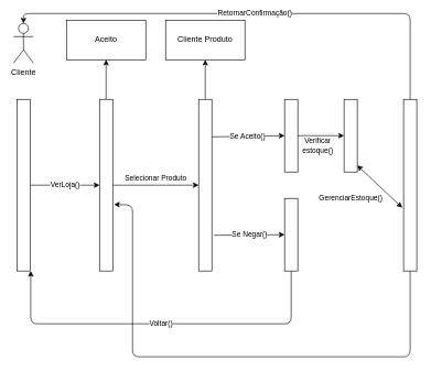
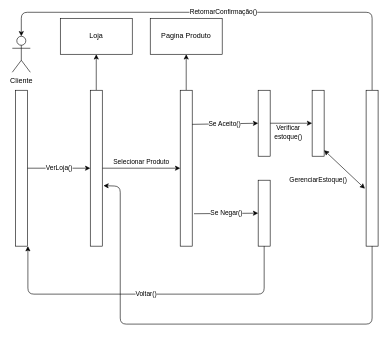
  <mxCell id="0" />
  <mxCell id="1" parent="0" />
- <mxCell id="2" value="Cliente" style="shape=umlActor;verticalLabelPosition=bottom;verticalAlign=top;html=1;outlineConnect=0;" vertex="1" parent="1"><mxGeometry x="20" y="35" width="30" height="60" as="geometry" /></mxCell>
+ <mxCell id="2" value="Cliente" style="shape=umlActor;verticalLabelPosition=bottom;verticalAlign=top;html=1;outlineConnect=0;" vertex="1" parent="1"><mxGeometry x="20" y="60" width="30" height="60" as="geometry" /></mxCell>
  <mxCell id="3" value="VerLoja()" style="edgeStyle=none;html=1;entryX=0;entryY=0.5;entryDx=0;entryDy=0;" edge="1" parent="1" source="4" target="7"><mxGeometry relative="1" as="geometry" /></mxCell>
  <mxCell id="4" value="" style="rounded=0;whiteSpace=wrap;html=1;" vertex="1" parent="1"><mxGeometry x="25" y="150" width="20" height="260" as="geometry" /></mxCell>
  <mxCell id="5" value="Selecionar Produto" style="edgeStyle=none;html=1;entryX=0;entryY=0.5;entryDx=0;entryDy=0;" edge="1" parent="1" source="7" target="11"><mxGeometry y="10" relative="1" as="geometry"><mxPoint as="offset" /></mxGeometry></mxCell>
  <mxCell id="6" style="edgeStyle=none;html=1;" edge="1" parent="1" source="7" target="14"><mxGeometry relative="1" as="geometry" /></mxCell>
  <mxCell id="7" value="" style="rounded=0;whiteSpace=wrap;html=1;" vertex="1" parent="1"><mxGeometry x="150" y="150" width="20" height="260" as="geometry" /></mxCell>
  <mxCell id="8" style="edgeStyle=none;html=1;" edge="1" parent="1" source="11" target="15"><mxGeometry relative="1" as="geometry" /></mxCell>
  <mxCell id="9" value="Se Aceito()" style="edgeStyle=none;html=1;entryX=0;entryY=0.5;entryDx=0;entryDy=0;exitX=0.85;exitY=0.219;exitDx=0;exitDy=0;exitPerimeter=0;" edge="1" parent="1" source="11" target="13"><mxGeometry relative="1" as="geometry" /></mxCell>
  <mxCell id="10" value="Se Negar()" style="edgeStyle=none;html=1;entryX=0;entryY=0.5;entryDx=0;entryDy=0;exitX=1.15;exitY=0.792;exitDx=0;exitDy=0;exitPerimeter=0;" edge="1" parent="1" source="11" target="16"><mxGeometry relative="1" as="geometry" /></mxCell>
  <mxCell id="11" value="" style="rounded=0;whiteSpace=wrap;html=1;" vertex="1" parent="1"><mxGeometry x="300" y="150" width="20" height="260" as="geometry" /></mxCell>
  <mxCell id="12" value="Verificar&lt;div&gt;estoque()&lt;/div&gt;" style="edgeStyle=none;html=1;entryX=0;entryY=0.5;entryDx=0;entryDy=0;" edge="1" parent="1" source="13" target="18"><mxGeometry x="-0.143" y="-15" relative="1" as="geometry"><mxPoint as="offset" /></mxGeometry></mxCell>
  <mxCell id="13" value="" style="rounded=0;whiteSpace=wrap;html=1;" vertex="1" parent="1"><mxGeometry x="430" y="150" width="20" height="110" as="geometry" /></mxCell>
- <mxCell id="14" value="Aceito" style="rounded=0;whiteSpace=wrap;html=1;" vertex="1" parent="1"><mxGeometry x="100" y="30" width="120" height="60" as="geometry" /></mxCell>
- <mxCell id="15" value="Cliente Produto" style="rounded=0;whiteSpace=wrap;html=1;" vertex="1" parent="1"><mxGeometry x="250" y="30" width="120" height="60" as="geometry" /></mxCell>
+ <mxCell id="14" value="Loja" style="rounded=0;whiteSpace=wrap;html=1;" vertex="1" parent="1"><mxGeometry x="100" y="30" width="120" height="60" as="geometry" /></mxCell>
+ <mxCell id="15" value="Pagina Produto" style="rounded=0;whiteSpace=wrap;html=1;" vertex="1" parent="1"><mxGeometry x="250" y="30" width="120" height="60" as="geometry" /></mxCell>
  <mxCell id="16" value="" style="rounded=0;whiteSpace=wrap;html=1;" vertex="1" parent="1"><mxGeometry x="430" y="300" width="20" height="110" as="geometry" /></mxCell>
  <mxCell id="17" value="Voltar()" style="edgeStyle=none;html=1;" edge="1" parent="1" source="16"><mxGeometry relative="1" as="geometry"><mxPoint x="46" y="410" as="targetPoint" /><Array as="points"><mxPoint x="440" y="490" /><mxPoint x="46" y="490" /></Array></mxGeometry></mxCell>
  <mxCell id="18" value="" style="rounded=0;whiteSpace=wrap;html=1;" vertex="1" parent="1"><mxGeometry x="520" y="150" width="20" height="110" as="geometry" /></mxCell>
  <mxCell id="19" value="RetornarConfirmação()" style="edgeStyle=none;html=1;" edge="1" parent="1" source="20" target="2"><mxGeometry relative="1" as="geometry"><Array as="points"><mxPoint x="620" y="20" /><mxPoint x="35" y="20" /></Array></mxGeometry></mxCell>
  <mxCell id="20" value="" style="rounded=0;whiteSpace=wrap;html=1;" vertex="1" parent="1"><mxGeometry x="610" y="150" width="20" height="260" as="geometry" /></mxCell>
  <mxCell id="21" value="" style="endArrow=classic;startArrow=classic;html=1;exitX=-0.1;exitY=0.631;exitDx=0;exitDy=0;exitPerimeter=0;" edge="1" parent="1" source="20"><mxGeometry width="50" height="50" relative="1" as="geometry"><mxPoint x="490" y="300" as="sourcePoint" /><mxPoint x="540" y="250" as="targetPoint" /></mxGeometry></mxCell>
  <mxCell id="22" value="GerenciarEstoque()" style="edgeLabel;html=1;align=center;verticalAlign=middle;resizable=0;points=[];" vertex="1" connectable="0" parent="21"><mxGeometry x="-0.136" y="-1" relative="1" as="geometry"><mxPoint x="-50" y="14" as="offset" /></mxGeometry></mxCell>
  <mxCell id="23" style="edgeStyle=none;html=1;entryX=1.1;entryY=0.612;entryDx=0;entryDy=0;entryPerimeter=0;" edge="1" parent="1" source="20" target="7"><mxGeometry relative="1" as="geometry"><Array as="points"><mxPoint x="620" y="540" /><mxPoint x="200" y="540" /><mxPoint x="200" y="310" /></Array></mxGeometry></mxCell>
